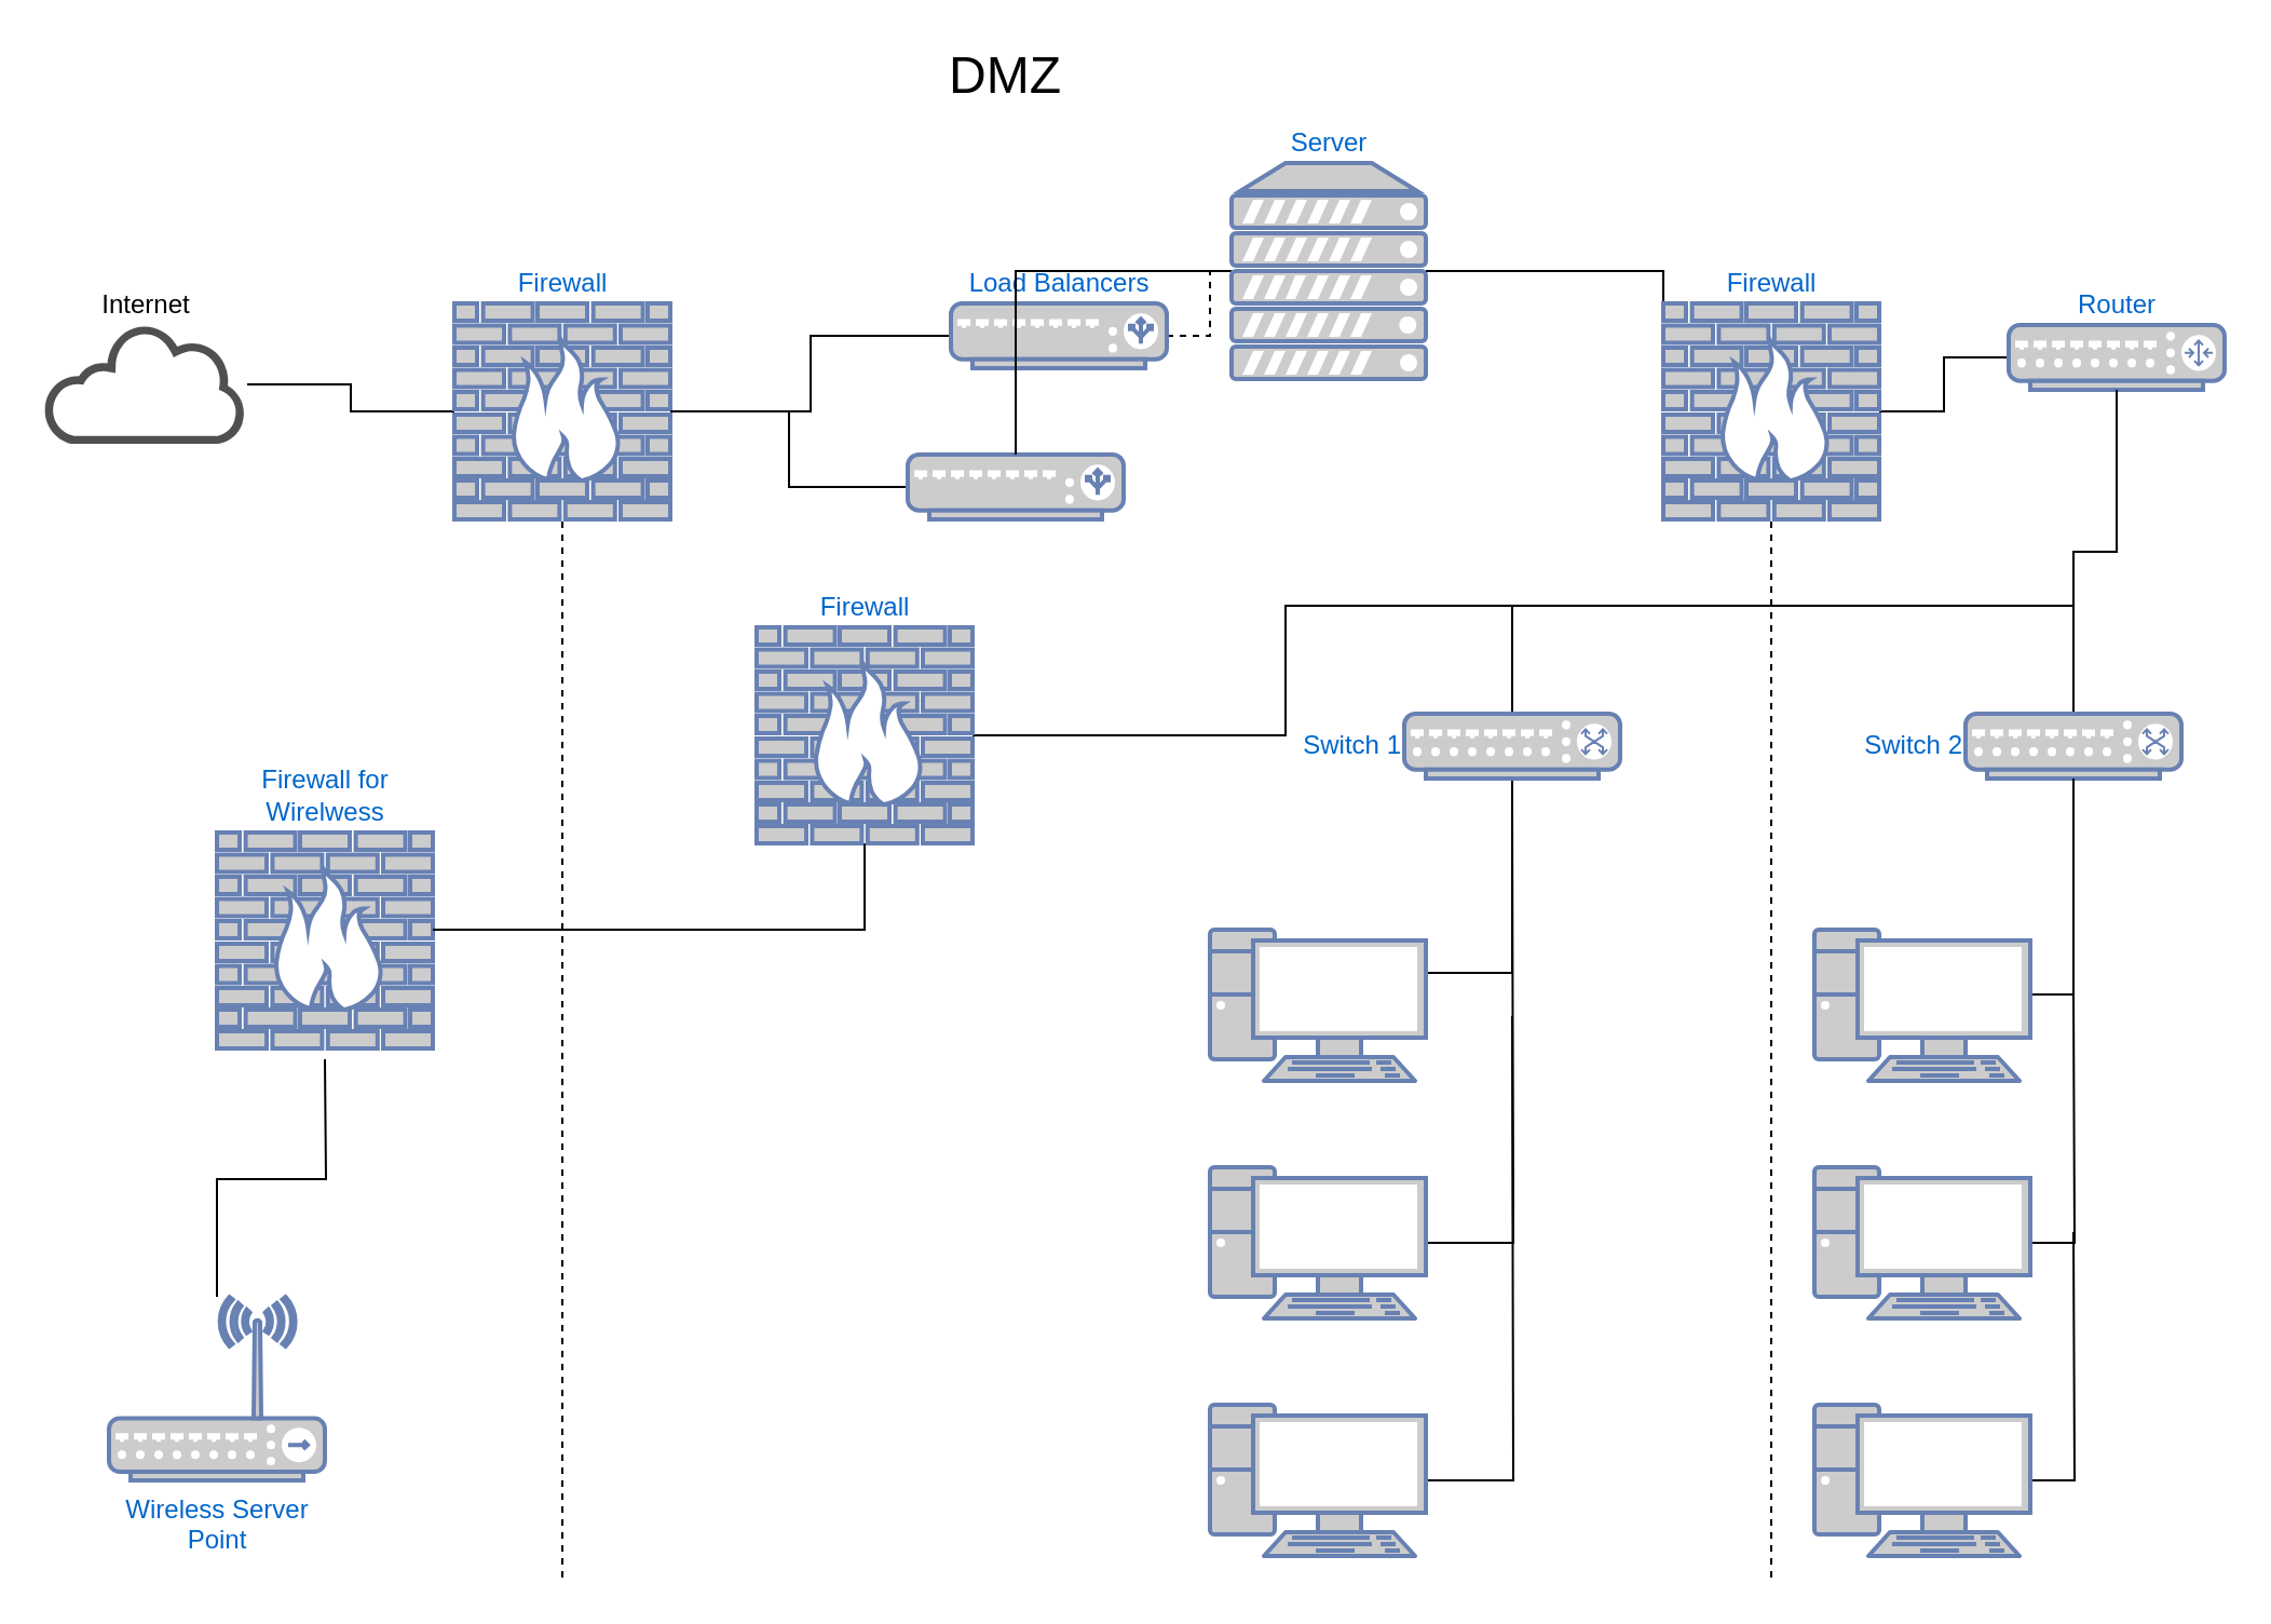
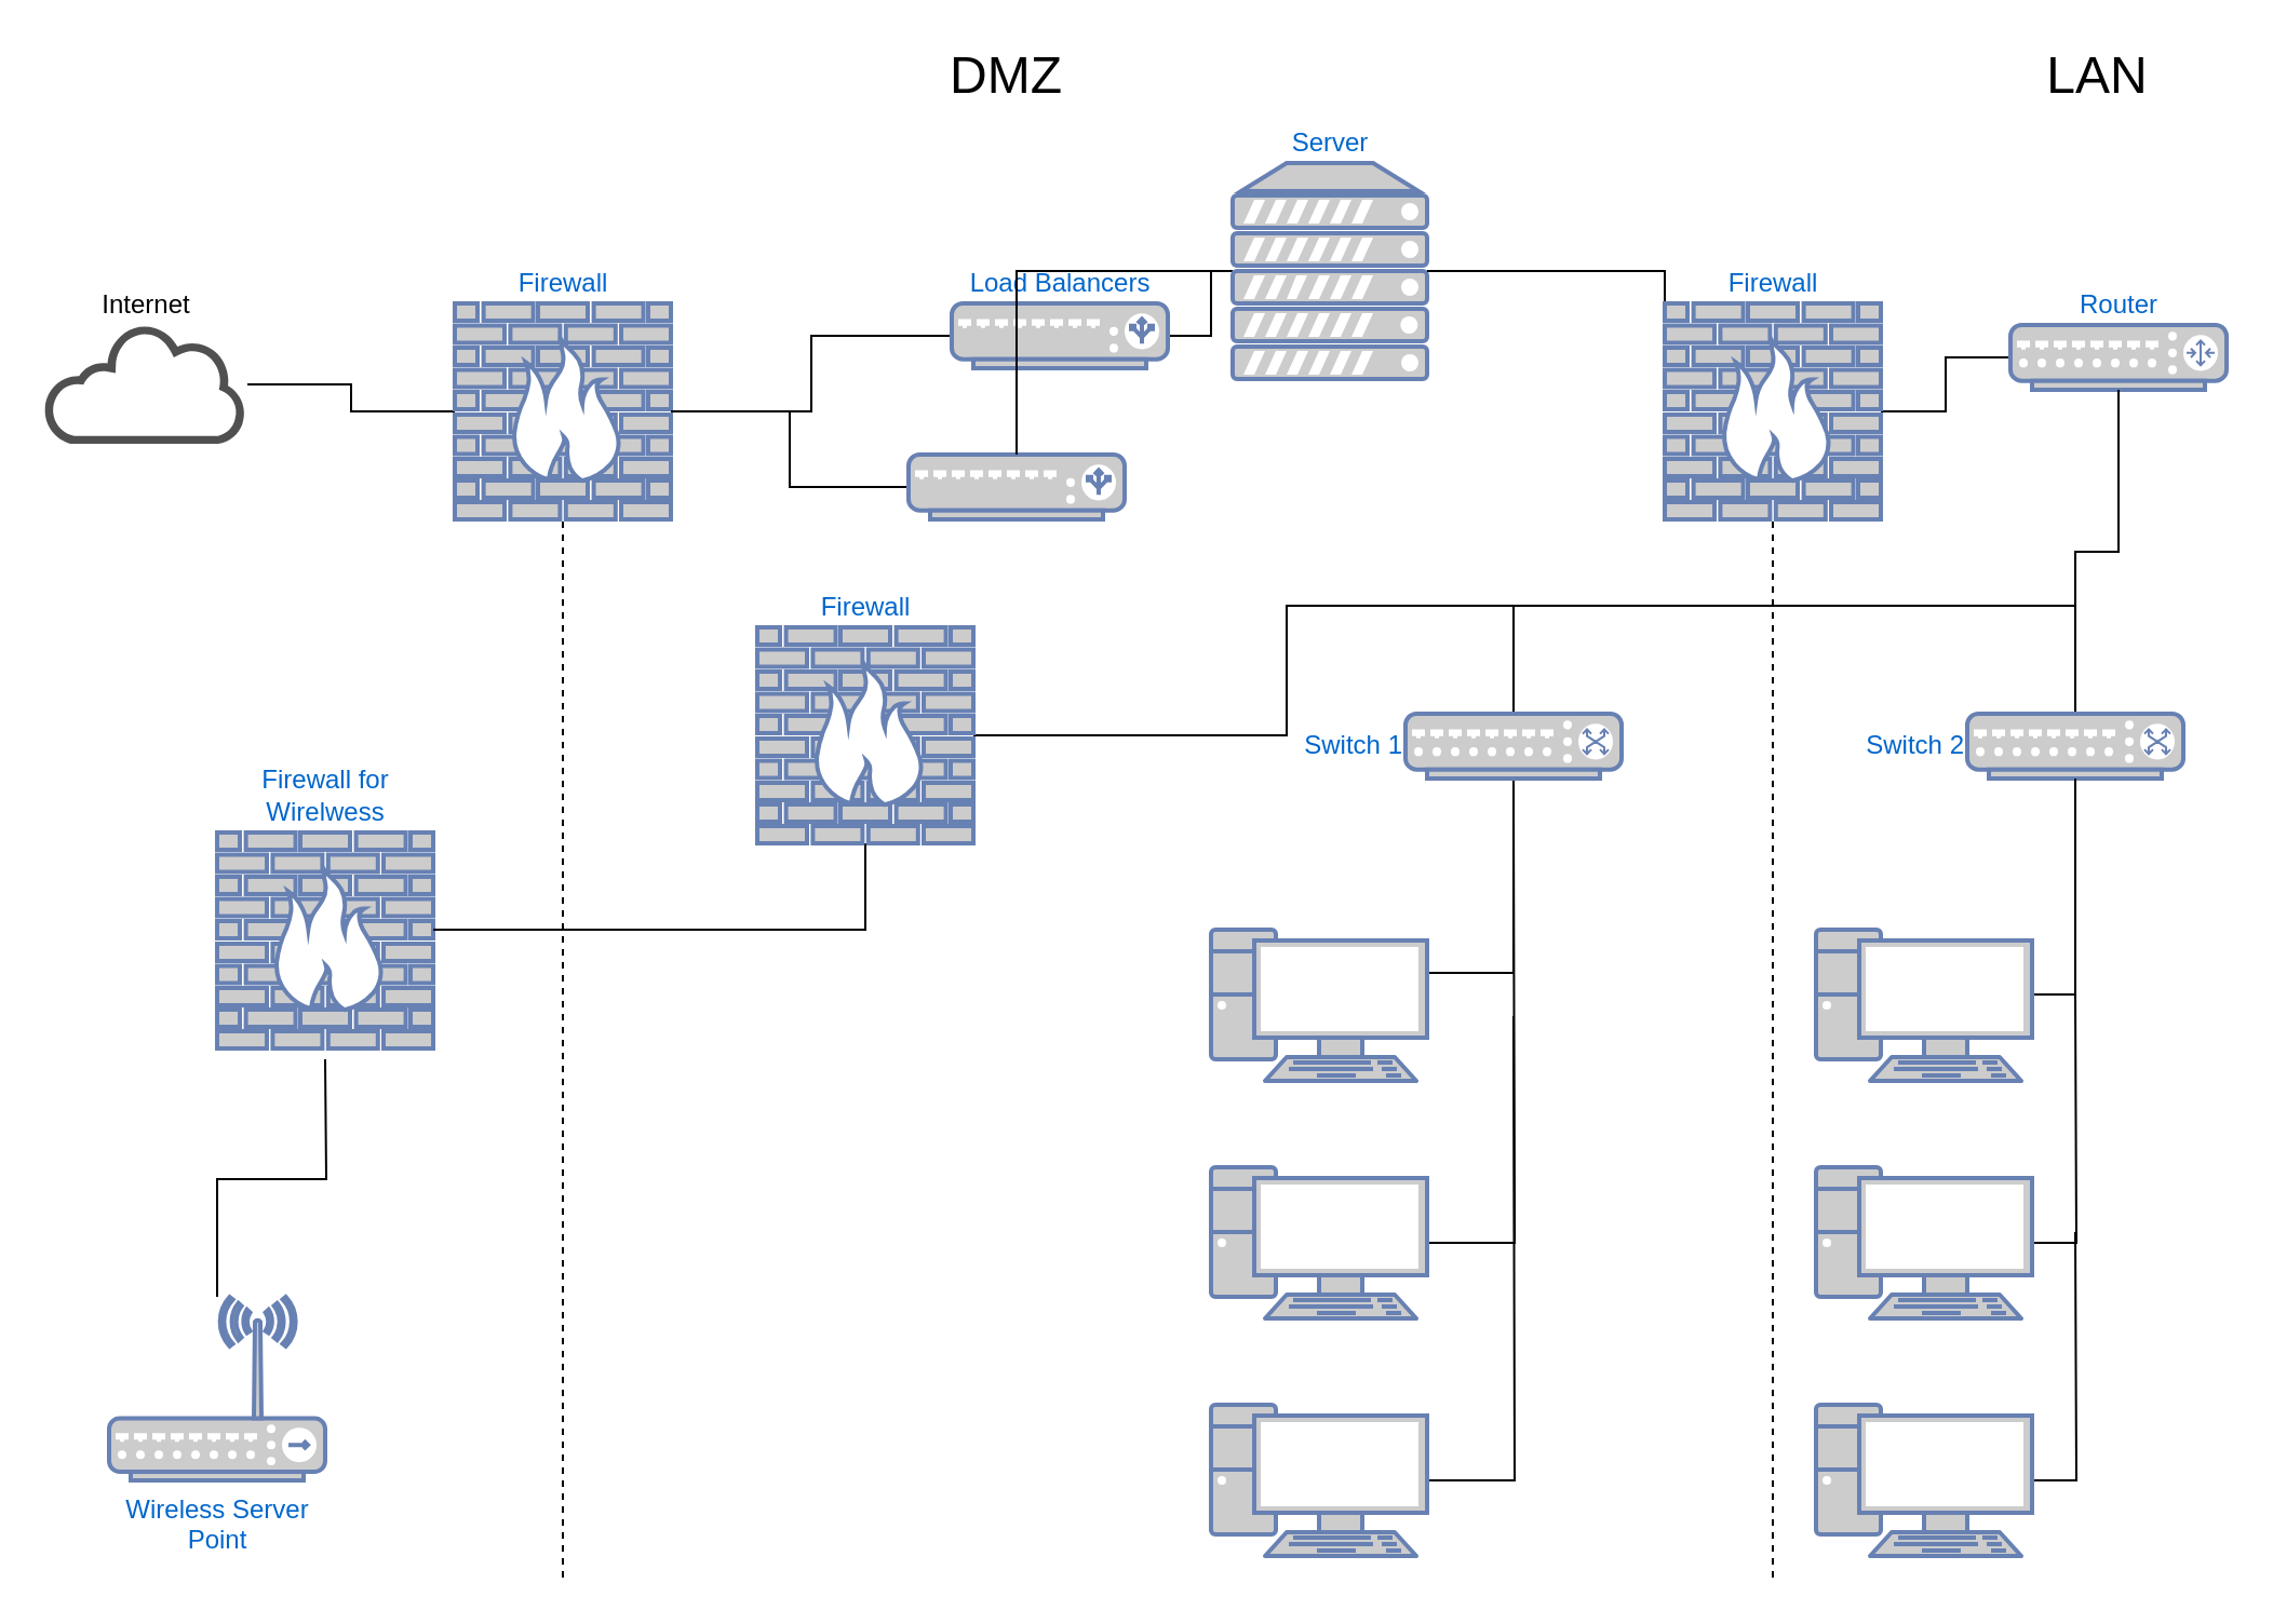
  <mxCell id="0" />
  <mxCell id="1" parent="0" />
  <mxCell id="2" style="edgeStyle=orthogonalEdgeStyle;rounded=0;orthogonalLoop=1;jettySize=auto;html=1;endArrow=none;endFill=0;" parent="1" source="3" target="5" edge="1"><mxGeometry relative="1" as="geometry" /></mxCell>
  <mxCell id="3" value="Internet" style="pointerEvents=1;shadow=0;dashed=0;html=1;strokeColor=none;fillColor=#505050;labelPosition=center;verticalLabelPosition=top;outlineConnect=0;verticalAlign=bottom;align=center;shape=mxgraph.office.clouds.cloud;" parent="1" vertex="1"><mxGeometry x="20" y="150" width="94" height="55" as="geometry" /></mxCell>
  <mxCell id="4" style="edgeStyle=orthogonalEdgeStyle;rounded=0;orthogonalLoop=1;jettySize=auto;html=1;endArrow=none;endFill=0;" parent="1" source="5" target="7" edge="1"><mxGeometry relative="1" as="geometry" /></mxCell>
  <mxCell id="5" value="Firewall" style="fontColor=#0066CC;verticalAlign=bottom;verticalLabelPosition=top;labelPosition=center;align=center;html=1;outlineConnect=0;fillColor=#CCCCCC;strokeColor=#6881B3;gradientColor=none;gradientDirection=north;strokeWidth=2;shape=mxgraph.networks.firewall;" parent="1" vertex="1"><mxGeometry x="210" y="140" width="100" height="100" as="geometry" /></mxCell>
- <mxCell id="6" value="" style="edgeStyle=orthogonalEdgeStyle;rounded=0;orthogonalLoop=1;jettySize=auto;html=1;endArrow=none;endFill=0;dashed=1;" edge="1" parent="1" source="7" target="13"><mxGeometry relative="1" as="geometry" /></mxCell>
+ <mxCell id="6" value="" style="edgeStyle=orthogonalEdgeStyle;rounded=0;orthogonalLoop=1;jettySize=auto;html=1;endArrow=none;endFill=0;" edge="1" parent="1" source="7" target="13"><mxGeometry relative="1" as="geometry" /></mxCell>
  <mxCell id="7" value="Load Balancers" style="fontColor=#0066CC;verticalAlign=bottom;verticalLabelPosition=top;labelPosition=center;align=center;html=1;outlineConnect=0;fillColor=#CCCCCC;strokeColor=#6881B3;gradientColor=none;gradientDirection=north;strokeWidth=2;shape=mxgraph.networks.load_balancer;" parent="1" vertex="1"><mxGeometry x="440" y="140" width="100" height="30" as="geometry" /></mxCell>
  <mxCell id="8" style="edgeStyle=orthogonalEdgeStyle;rounded=0;orthogonalLoop=1;jettySize=auto;html=1;endArrow=none;endFill=0;" parent="1" source="9" target="5" edge="1"><mxGeometry relative="1" as="geometry" /></mxCell>
  <mxCell id="9" value="" style="fontColor=#0066CC;verticalAlign=top;verticalLabelPosition=bottom;labelPosition=center;align=center;html=1;outlineConnect=0;fillColor=#CCCCCC;strokeColor=#6881B3;gradientColor=none;gradientDirection=north;strokeWidth=2;shape=mxgraph.networks.load_balancer;" parent="1" vertex="1"><mxGeometry x="420" y="210" width="100" height="30" as="geometry" /></mxCell>
  <mxCell id="10" value="" style="edgeStyle=orthogonalEdgeStyle;rounded=0;orthogonalLoop=1;jettySize=auto;html=1;endArrow=none;endFill=0;" edge="1" parent="1" source="11" target="34"><mxGeometry relative="1" as="geometry" /></mxCell>
  <mxCell id="11" value="Router" style="fontColor=#0066CC;verticalAlign=bottom;verticalLabelPosition=top;labelPosition=center;align=center;html=1;outlineConnect=0;fillColor=#CCCCCC;strokeColor=#6881B3;gradientColor=none;gradientDirection=north;strokeWidth=2;shape=mxgraph.networks.router;" parent="1" vertex="1"><mxGeometry x="930" y="150" width="100" height="30" as="geometry" /></mxCell>
  <mxCell id="12" value="" style="edgeStyle=orthogonalEdgeStyle;rounded=0;orthogonalLoop=1;jettySize=auto;html=1;endArrow=none;endFill=0;" edge="1" parent="1" source="13" target="9"><mxGeometry relative="1" as="geometry" /></mxCell>
  <mxCell id="13" value="Server" style="fontColor=#0066CC;verticalAlign=bottom;verticalLabelPosition=top;labelPosition=center;align=center;html=1;outlineConnect=0;fillColor=#CCCCCC;strokeColor=#6881B3;gradientColor=none;gradientDirection=north;strokeWidth=2;shape=mxgraph.networks.server;" parent="1" vertex="1"><mxGeometry x="570" y="75" width="90" height="100" as="geometry" /></mxCell>
  <mxCell id="14" style="edgeStyle=orthogonalEdgeStyle;rounded=0;orthogonalLoop=1;jettySize=auto;html=1;endArrow=none;endFill=0;" parent="1" source="16" target="22" edge="1"><mxGeometry relative="1" as="geometry"><Array as="points"><mxPoint x="700" y="450" /></Array></mxGeometry></mxCell>
  <mxCell id="15" style="edgeStyle=orthogonalEdgeStyle;rounded=0;orthogonalLoop=1;jettySize=auto;html=1;endArrow=none;endFill=0;" edge="1" parent="1" source="16"><mxGeometry relative="1" as="geometry"><mxPoint x="960" y="280" as="targetPoint" /><Array as="points"><mxPoint x="700" y="280" /></Array></mxGeometry></mxCell>
  <mxCell id="16" value="Switch 1" style="fontColor=#0066CC;verticalAlign=middle;verticalLabelPosition=middle;labelPosition=left;align=right;html=1;outlineConnect=0;fillColor=#CCCCCC;strokeColor=#6881B3;gradientColor=none;gradientDirection=north;strokeWidth=2;shape=mxgraph.networks.switch;" parent="1" vertex="1"><mxGeometry x="650" y="330" width="100" height="30" as="geometry" /></mxCell>
  <mxCell id="17" style="edgeStyle=orthogonalEdgeStyle;rounded=0;orthogonalLoop=1;jettySize=auto;html=1;endArrow=none;endFill=0;" edge="1" parent="1" source="18" target="11"><mxGeometry relative="1" as="geometry"><mxPoint x="980" y="230" as="targetPoint" /></mxGeometry></mxCell>
  <mxCell id="18" value="Switch 2" style="fontColor=#0066CC;verticalAlign=middle;verticalLabelPosition=middle;labelPosition=left;align=right;html=1;outlineConnect=0;fillColor=#CCCCCC;strokeColor=#6881B3;gradientColor=none;gradientDirection=north;strokeWidth=2;shape=mxgraph.networks.switch;" parent="1" vertex="1"><mxGeometry x="910" y="330" width="100" height="30" as="geometry" /></mxCell>
  <mxCell id="19" value="Firewall for&lt;br&gt;Wirelwess" style="fontColor=#0066CC;verticalAlign=bottom;verticalLabelPosition=top;labelPosition=center;align=center;html=1;outlineConnect=0;fillColor=#CCCCCC;strokeColor=#6881B3;gradientColor=none;gradientDirection=north;strokeWidth=2;shape=mxgraph.networks.firewall;" parent="1" vertex="1"><mxGeometry x="100" y="385" width="100" height="100" as="geometry" /></mxCell>
  <mxCell id="20" style="edgeStyle=orthogonalEdgeStyle;rounded=0;orthogonalLoop=1;jettySize=auto;html=1;endArrow=none;endFill=0;" parent="1" source="21" edge="1"><mxGeometry relative="1" as="geometry"><mxPoint x="150" y="490" as="targetPoint" /></mxGeometry></mxCell>
  <mxCell id="21" value="Wireless Server&lt;br&gt;Point" style="fontColor=#0066CC;verticalAlign=top;verticalLabelPosition=bottom;labelPosition=center;align=center;html=1;outlineConnect=0;fillColor=#CCCCCC;strokeColor=#6881B3;gradientColor=none;gradientDirection=north;strokeWidth=2;shape=mxgraph.networks.wireless_hub;" parent="1" vertex="1"><mxGeometry x="50" y="600" width="100" height="85" as="geometry" /></mxCell>
  <mxCell id="22" value="" style="fontColor=#0066CC;verticalAlign=top;verticalLabelPosition=bottom;labelPosition=center;align=center;html=1;outlineConnect=0;fillColor=#CCCCCC;strokeColor=#6881B3;gradientColor=none;gradientDirection=north;strokeWidth=2;shape=mxgraph.networks.pc;" parent="1" vertex="1"><mxGeometry x="560" y="430" width="100" height="70" as="geometry" /></mxCell>
  <mxCell id="23" style="edgeStyle=orthogonalEdgeStyle;rounded=0;orthogonalLoop=1;jettySize=auto;html=1;endArrow=none;endFill=0;" parent="1" source="24" edge="1"><mxGeometry relative="1" as="geometry"><mxPoint x="700" y="370" as="targetPoint" /></mxGeometry></mxCell>
  <mxCell id="24" value="" style="fontColor=#0066CC;verticalAlign=top;verticalLabelPosition=bottom;labelPosition=center;align=center;html=1;outlineConnect=0;fillColor=#CCCCCC;strokeColor=#6881B3;gradientColor=none;gradientDirection=north;strokeWidth=2;shape=mxgraph.networks.pc;" parent="1" vertex="1"><mxGeometry x="560" y="540" width="100" height="70" as="geometry" /></mxCell>
  <mxCell id="25" style="edgeStyle=orthogonalEdgeStyle;rounded=0;orthogonalLoop=1;jettySize=auto;html=1;endArrow=none;endFill=0;" parent="1" source="26" edge="1"><mxGeometry relative="1" as="geometry"><mxPoint x="700" y="470" as="targetPoint" /></mxGeometry></mxCell>
  <mxCell id="26" value="" style="fontColor=#0066CC;verticalAlign=top;verticalLabelPosition=bottom;labelPosition=center;align=center;html=1;outlineConnect=0;fillColor=#CCCCCC;strokeColor=#6881B3;gradientColor=none;gradientDirection=north;strokeWidth=2;shape=mxgraph.networks.pc;" parent="1" vertex="1"><mxGeometry x="560" y="650" width="100" height="70" as="geometry" /></mxCell>
  <mxCell id="27" style="edgeStyle=orthogonalEdgeStyle;rounded=0;orthogonalLoop=1;jettySize=auto;html=1;endArrow=none;endFill=0;" parent="1" source="28" target="18" edge="1"><mxGeometry relative="1" as="geometry"><Array as="points"><mxPoint x="960" y="460" /></Array></mxGeometry></mxCell>
  <mxCell id="28" value="" style="fontColor=#0066CC;verticalAlign=top;verticalLabelPosition=bottom;labelPosition=center;align=center;html=1;outlineConnect=0;fillColor=#CCCCCC;strokeColor=#6881B3;gradientColor=none;gradientDirection=north;strokeWidth=2;shape=mxgraph.networks.pc;" parent="1" vertex="1"><mxGeometry x="840" y="430" width="100" height="70" as="geometry" /></mxCell>
  <mxCell id="29" style="edgeStyle=orthogonalEdgeStyle;rounded=0;orthogonalLoop=1;jettySize=auto;html=1;endArrow=none;endFill=0;" parent="1" source="30" edge="1"><mxGeometry relative="1" as="geometry"><mxPoint x="960" y="460" as="targetPoint" /></mxGeometry></mxCell>
  <mxCell id="30" value="" style="fontColor=#0066CC;verticalAlign=top;verticalLabelPosition=bottom;labelPosition=center;align=center;html=1;outlineConnect=0;fillColor=#CCCCCC;strokeColor=#6881B3;gradientColor=none;gradientDirection=north;strokeWidth=2;shape=mxgraph.networks.pc;" parent="1" vertex="1"><mxGeometry x="840" y="540" width="100" height="70" as="geometry" /></mxCell>
  <mxCell id="31" style="edgeStyle=orthogonalEdgeStyle;rounded=0;orthogonalLoop=1;jettySize=auto;html=1;endArrow=none;endFill=0;" parent="1" source="32" edge="1"><mxGeometry relative="1" as="geometry"><mxPoint x="960" y="570" as="targetPoint" /></mxGeometry></mxCell>
  <mxCell id="32" value="" style="fontColor=#0066CC;verticalAlign=top;verticalLabelPosition=bottom;labelPosition=center;align=center;html=1;outlineConnect=0;fillColor=#CCCCCC;strokeColor=#6881B3;gradientColor=none;gradientDirection=north;strokeWidth=2;shape=mxgraph.networks.pc;" parent="1" vertex="1"><mxGeometry x="840" y="650" width="100" height="70" as="geometry" /></mxCell>
  <mxCell id="33" value="" style="edgeStyle=orthogonalEdgeStyle;rounded=0;orthogonalLoop=1;jettySize=auto;html=1;endArrow=none;endFill=0;" edge="1" parent="1" source="34" target="13"><mxGeometry relative="1" as="geometry"><Array as="points"><mxPoint x="770" y="190" /></Array></mxGeometry></mxCell>
  <mxCell id="34" value="Firewall" style="fontColor=#0066CC;verticalAlign=bottom;verticalLabelPosition=top;labelPosition=center;align=center;html=1;outlineConnect=0;fillColor=#CCCCCC;strokeColor=#6881B3;gradientColor=none;gradientDirection=north;strokeWidth=2;shape=mxgraph.networks.firewall;" vertex="1" parent="1"><mxGeometry x="770" y="140" width="100" height="100" as="geometry" /></mxCell>
  <mxCell id="35" value="DMZ" style="text;html=1;resizable=0;autosize=1;align=center;verticalAlign=middle;points=[];fillColor=none;strokeColor=none;rounded=0;fontSize=24;" vertex="1" parent="1"><mxGeometry x="430" y="20" width="70" height="30" as="geometry" /></mxCell>
+ <mxCell id="36" value="LAN" style="text;html=1;resizable=0;autosize=1;align=center;verticalAlign=middle;points=[];fillColor=none;strokeColor=none;rounded=0;fontSize=24;" vertex="1" parent="1"><mxGeometry x="940" y="20" width="60" height="30" as="geometry" /></mxCell>
  <mxCell id="37" style="edgeStyle=orthogonalEdgeStyle;rounded=0;orthogonalLoop=1;jettySize=auto;html=1;endArrow=none;endFill=0;fontSize=24;" edge="1" parent="1" source="39" target="19"><mxGeometry relative="1" as="geometry"><Array as="points"><mxPoint x="400" y="430" /></Array></mxGeometry></mxCell>
  <mxCell id="38" style="edgeStyle=orthogonalEdgeStyle;rounded=0;orthogonalLoop=1;jettySize=auto;html=1;endArrow=none;endFill=0;fontSize=24;" edge="1" parent="1" source="39"><mxGeometry relative="1" as="geometry"><mxPoint x="740" y="280" as="targetPoint" /><Array as="points"><mxPoint x="595" y="340" /><mxPoint x="595" y="280" /><mxPoint x="740" y="280" /></Array></mxGeometry></mxCell>
  <mxCell id="39" value="Firewall" style="fontColor=#0066CC;verticalAlign=bottom;verticalLabelPosition=top;labelPosition=center;align=center;html=1;outlineConnect=0;fillColor=#CCCCCC;strokeColor=#6881B3;gradientColor=none;gradientDirection=north;strokeWidth=2;shape=mxgraph.networks.firewall;" vertex="1" parent="1"><mxGeometry x="350" y="290" width="100" height="100" as="geometry" /></mxCell>
  <mxCell id="40" value="" style="endArrow=none;dashed=1;html=1;fontSize=24;entryX=0.5;entryY=1;entryDx=0;entryDy=0;entryPerimeter=0;" edge="1" parent="1" target="5"><mxGeometry width="50" height="50" relative="1" as="geometry"><mxPoint x="260" y="730" as="sourcePoint" /><mxPoint x="530" y="320" as="targetPoint" /></mxGeometry></mxCell>
  <mxCell id="41" value="" style="endArrow=none;dashed=1;html=1;fontSize=24;entryX=0.5;entryY=1;entryDx=0;entryDy=0;entryPerimeter=0;" edge="1" parent="1" target="34"><mxGeometry width="50" height="50" relative="1" as="geometry"><mxPoint x="820" y="730" as="sourcePoint" /><mxPoint x="530" y="320" as="targetPoint" /></mxGeometry></mxCell>
